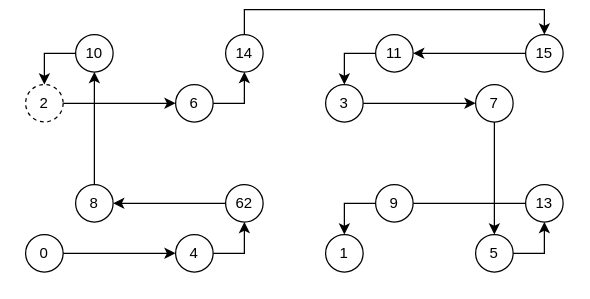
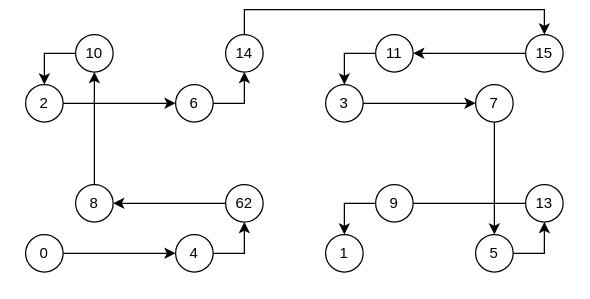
  <mxCell id="0" />
  <mxCell id="1" parent="0" />
  <mxCell id="2" style="edgeStyle=orthogonalEdgeStyle;rounded=0;orthogonalLoop=1;jettySize=auto;html=1;exitX=1;exitY=0.5;exitDx=0;exitDy=0;entryX=0;entryY=0.5;entryDx=0;entryDy=0;" edge="1" parent="1" source="3" target="5"><mxGeometry relative="1" as="geometry" /></mxCell>
  <mxCell id="3" value="0" style="ellipse;whiteSpace=wrap;html=1;aspect=fixed;" vertex="1" parent="1"><mxGeometry x="20" y="180" width="30" height="30" as="geometry" /></mxCell>
  <mxCell id="4" style="edgeStyle=orthogonalEdgeStyle;rounded=0;orthogonalLoop=1;jettySize=auto;html=1;exitX=1;exitY=0.5;exitDx=0;exitDy=0;entryX=0.5;entryY=1;entryDx=0;entryDy=0;" edge="1" parent="1" source="5" target="20"><mxGeometry relative="1" as="geometry" /></mxCell>
  <mxCell id="5" value="4" style="ellipse;whiteSpace=wrap;html=1;aspect=fixed;" vertex="1" parent="1"><mxGeometry x="140" y="180" width="30" height="30" as="geometry" /></mxCell>
  <mxCell id="6" style="edgeStyle=orthogonalEdgeStyle;rounded=0;orthogonalLoop=1;jettySize=auto;html=1;exitX=1;exitY=0.5;exitDx=0;exitDy=0;entryX=0.5;entryY=1;entryDx=0;entryDy=0;" edge="1" parent="1" source="7" target="22"><mxGeometry relative="1" as="geometry" /></mxCell>
  <mxCell id="7" value="6" style="ellipse;whiteSpace=wrap;html=1;aspect=fixed;" vertex="1" parent="1"><mxGeometry x="140" y="60" width="30" height="30" as="geometry" /></mxCell>
  <mxCell id="8" style="edgeStyle=orthogonalEdgeStyle;rounded=0;orthogonalLoop=1;jettySize=auto;html=1;exitX=1;exitY=0.5;exitDx=0;exitDy=0;entryX=0;entryY=0.5;entryDx=0;entryDy=0;" edge="1" parent="1" source="9" target="7"><mxGeometry relative="1" as="geometry" /></mxCell>
- <mxCell id="9" value="2" style="ellipse;whiteSpace=wrap;html=1;aspect=fixed;dashed=1;" vertex="1" parent="1"><mxGeometry x="20" y="60" width="30" height="30" as="geometry" /></mxCell>
+ <mxCell id="9" value="2" style="ellipse;whiteSpace=wrap;html=1;aspect=fixed;" vertex="1" parent="1"><mxGeometry x="20" y="60" width="30" height="30" as="geometry" /></mxCell>
  <mxCell id="10" value="1" style="ellipse;whiteSpace=wrap;html=1;aspect=fixed;" vertex="1" parent="1"><mxGeometry x="260" y="180" width="30" height="30" as="geometry" /></mxCell>
  <mxCell id="11" style="edgeStyle=orthogonalEdgeStyle;rounded=0;orthogonalLoop=1;jettySize=auto;html=1;exitX=1;exitY=0.5;exitDx=0;exitDy=0;entryX=0.5;entryY=1;entryDx=0;entryDy=0;" edge="1" parent="1" source="12" target="30"><mxGeometry relative="1" as="geometry" /></mxCell>
  <mxCell id="12" value="5" style="ellipse;whiteSpace=wrap;html=1;aspect=fixed;" vertex="1" parent="1"><mxGeometry x="380" y="180" width="30" height="30" as="geometry" /></mxCell>
  <mxCell id="13" style="edgeStyle=orthogonalEdgeStyle;rounded=0;orthogonalLoop=1;jettySize=auto;html=1;exitX=0.5;exitY=1;exitDx=0;exitDy=0;entryX=0.5;entryY=0;entryDx=0;entryDy=0;" edge="1" parent="1" source="14" target="12"><mxGeometry relative="1" as="geometry" /></mxCell>
  <mxCell id="14" value="7" style="ellipse;whiteSpace=wrap;html=1;aspect=fixed;" vertex="1" parent="1"><mxGeometry x="380" y="60" width="30" height="30" as="geometry" /></mxCell>
  <mxCell id="15" style="edgeStyle=orthogonalEdgeStyle;rounded=0;orthogonalLoop=1;jettySize=auto;html=1;exitX=1;exitY=0.5;exitDx=0;exitDy=0;entryX=0;entryY=0.5;entryDx=0;entryDy=0;" edge="1" parent="1" source="16" target="14"><mxGeometry relative="1" as="geometry" /></mxCell>
  <mxCell id="16" value="3" style="ellipse;whiteSpace=wrap;html=1;aspect=fixed;" vertex="1" parent="1"><mxGeometry x="260" y="60" width="30" height="30" as="geometry" /></mxCell>
  <mxCell id="17" style="edgeStyle=orthogonalEdgeStyle;rounded=0;orthogonalLoop=1;jettySize=auto;html=1;exitX=0.5;exitY=0;exitDx=0;exitDy=0;entryX=0.5;entryY=1;entryDx=0;entryDy=0;" edge="1" parent="1" source="18" target="24"><mxGeometry relative="1" as="geometry" /></mxCell>
  <mxCell id="18" value="8" style="ellipse;whiteSpace=wrap;html=1;aspect=fixed;" vertex="1" parent="1"><mxGeometry x="60" y="140" width="30" height="30" as="geometry" /></mxCell>
  <mxCell id="19" style="edgeStyle=orthogonalEdgeStyle;rounded=0;orthogonalLoop=1;jettySize=auto;html=1;exitX=0;exitY=0.5;exitDx=0;exitDy=0;entryX=1;entryY=0.5;entryDx=0;entryDy=0;" edge="1" parent="1" source="20" target="18"><mxGeometry relative="1" as="geometry" /></mxCell>
  <mxCell id="20" value="62" style="ellipse;whiteSpace=wrap;html=1;aspect=fixed;" vertex="1" parent="1"><mxGeometry x="180" y="140" width="30" height="30" as="geometry" /></mxCell>
  <mxCell id="21" style="edgeStyle=orthogonalEdgeStyle;rounded=0;orthogonalLoop=1;jettySize=auto;html=1;exitX=0.5;exitY=0;exitDx=0;exitDy=0;entryX=0.5;entryY=0;entryDx=0;entryDy=0;" edge="1" parent="1" source="22" target="28"><mxGeometry relative="1" as="geometry" /></mxCell>
  <mxCell id="22" value="14" style="ellipse;whiteSpace=wrap;html=1;aspect=fixed;" vertex="1" parent="1"><mxGeometry x="180" y="20" width="30" height="30" as="geometry" /></mxCell>
  <mxCell id="23" style="edgeStyle=orthogonalEdgeStyle;rounded=0;orthogonalLoop=1;jettySize=auto;html=1;exitX=0;exitY=0.5;exitDx=0;exitDy=0;entryX=0.5;entryY=0;entryDx=0;entryDy=0;" edge="1" parent="1" source="24" target="9"><mxGeometry relative="1" as="geometry" /></mxCell>
  <mxCell id="24" value="10" style="ellipse;whiteSpace=wrap;html=1;aspect=fixed;" vertex="1" parent="1"><mxGeometry x="60" y="20" width="30" height="30" as="geometry" /></mxCell>
  <mxCell id="25" style="edgeStyle=orthogonalEdgeStyle;rounded=0;orthogonalLoop=1;jettySize=auto;html=1;exitX=0;exitY=0.5;exitDx=0;exitDy=0;entryX=0.5;entryY=0;entryDx=0;entryDy=0;" edge="1" parent="1" source="26" target="16"><mxGeometry relative="1" as="geometry" /></mxCell>
  <mxCell id="26" value="11" style="ellipse;whiteSpace=wrap;html=1;aspect=fixed;" vertex="1" parent="1"><mxGeometry x="300" y="20" width="30" height="30" as="geometry" /></mxCell>
  <mxCell id="27" style="edgeStyle=orthogonalEdgeStyle;rounded=0;orthogonalLoop=1;jettySize=auto;html=1;exitX=0;exitY=0.5;exitDx=0;exitDy=0;entryX=1;entryY=0.5;entryDx=0;entryDy=0;" edge="1" parent="1" source="28" target="26"><mxGeometry relative="1" as="geometry" /></mxCell>
  <mxCell id="28" value="15" style="ellipse;whiteSpace=wrap;html=1;aspect=fixed;" vertex="1" parent="1"><mxGeometry x="420" y="20" width="30" height="30" as="geometry" /></mxCell>
  <mxCell id="29" style="edgeStyle=orthogonalEdgeStyle;rounded=0;orthogonalLoop=1;jettySize=auto;html=1;exitX=0;exitY=0.5;exitDx=0;exitDy=0;entryX=1;entryY=0.5;entryDx=0;entryDy=0;endArrow=none;" edge="1" parent="1" source="30" target="32"><mxGeometry relative="1" as="geometry" /></mxCell>
  <mxCell id="30" value="13" style="ellipse;whiteSpace=wrap;html=1;aspect=fixed;" vertex="1" parent="1"><mxGeometry x="420" y="140" width="30" height="30" as="geometry" /></mxCell>
  <mxCell id="31" style="edgeStyle=orthogonalEdgeStyle;rounded=0;orthogonalLoop=1;jettySize=auto;html=1;exitX=0;exitY=0.5;exitDx=0;exitDy=0;entryX=0.5;entryY=0;entryDx=0;entryDy=0;" edge="1" parent="1" source="32" target="10"><mxGeometry relative="1" as="geometry" /></mxCell>
  <mxCell id="32" value="9" style="ellipse;whiteSpace=wrap;html=1;aspect=fixed;" vertex="1" parent="1"><mxGeometry x="300" y="140" width="30" height="30" as="geometry" /></mxCell>
